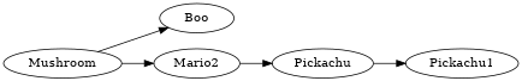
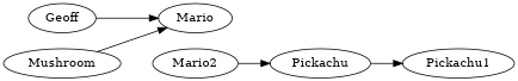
  digraph {
    rankdir=LR
-   n2 [height=0.25 label=Boo width=1]
+   n1 [height=0.25 label=Geoff width=1]
+   n2 [height=0.25 label=Mario width=1]
    n3 [height=0.25 label=Mushroom width=1]
    n4 [height=0.25 label=Mario2 width=1]
    n5 [height=0.25 label=Pickachu width=1]
    n6 [height=0.25 label=Pickachu1 width=1]
+   n1 -> n2
    n3 -> n2
-   n3 -> n4
    n4 -> n5
    n5 -> n6
  }
